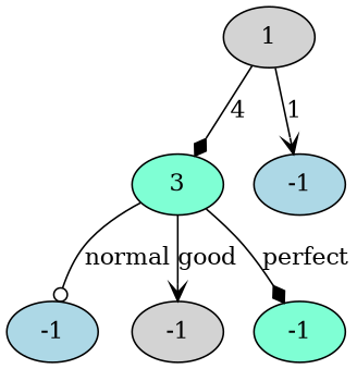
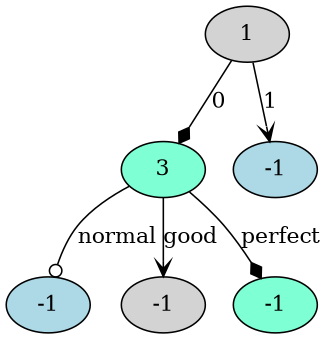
  digraph {
    node [style=filled fillcolor=lightgrey]
    edge [arrowhead=diamond]
    n1 [label=1]
    n2 [label=3 fillcolor=aquamarine]
    n3 [label=-1 fillcolor=lightblue]
    n4 [label=-1 fillcolor=lightblue]
    n5 [label=-1]
    n6 [label=-1 fillcolor=aquamarine]
-   n1 -> n2 [label=4]
+   n1 -> n2 [label=0]
    n1 -> n3 [label=1 arrowhead=vee]
    n2 -> n4 [label=normal arrowhead=odot]
    n2 -> n5 [label=good arrowhead=vee]
    n2 -> n6 [label=perfect]
  }
